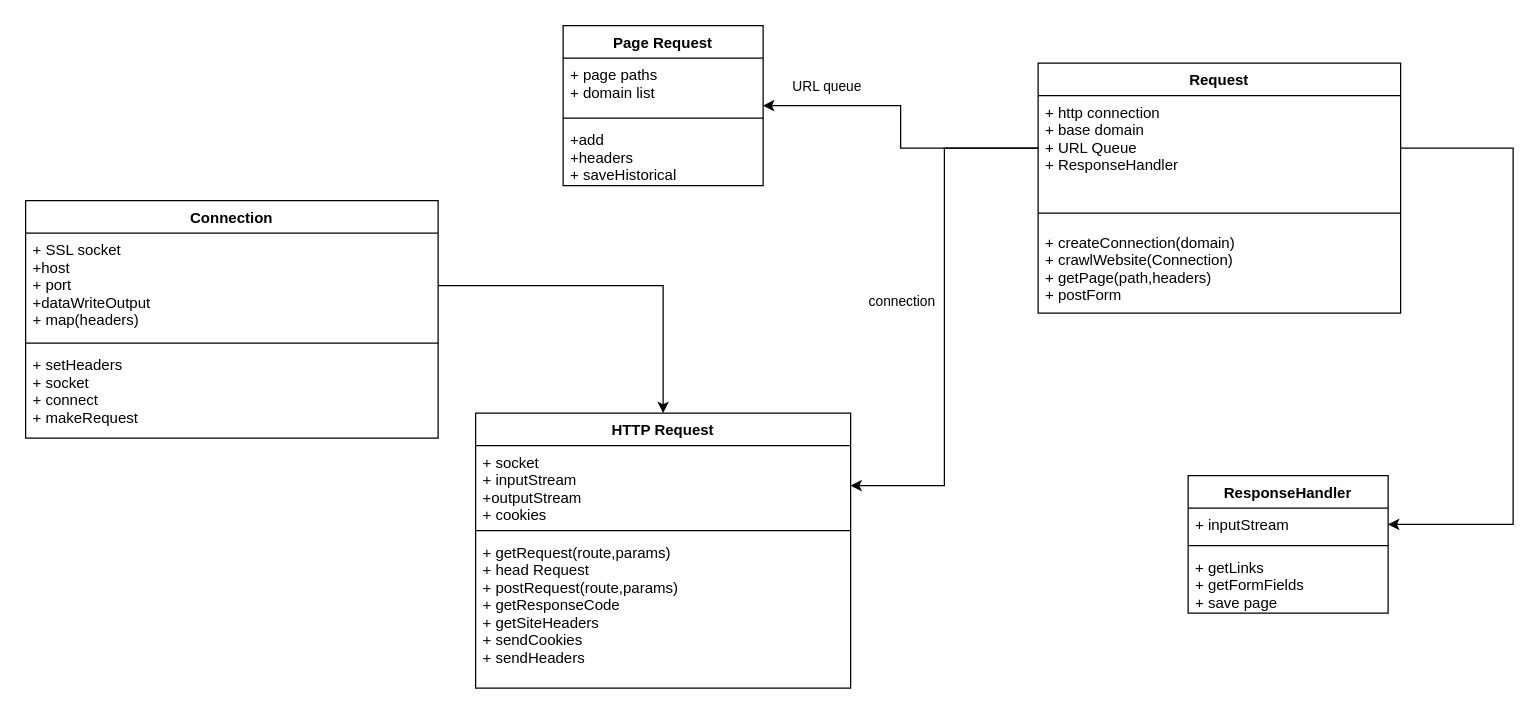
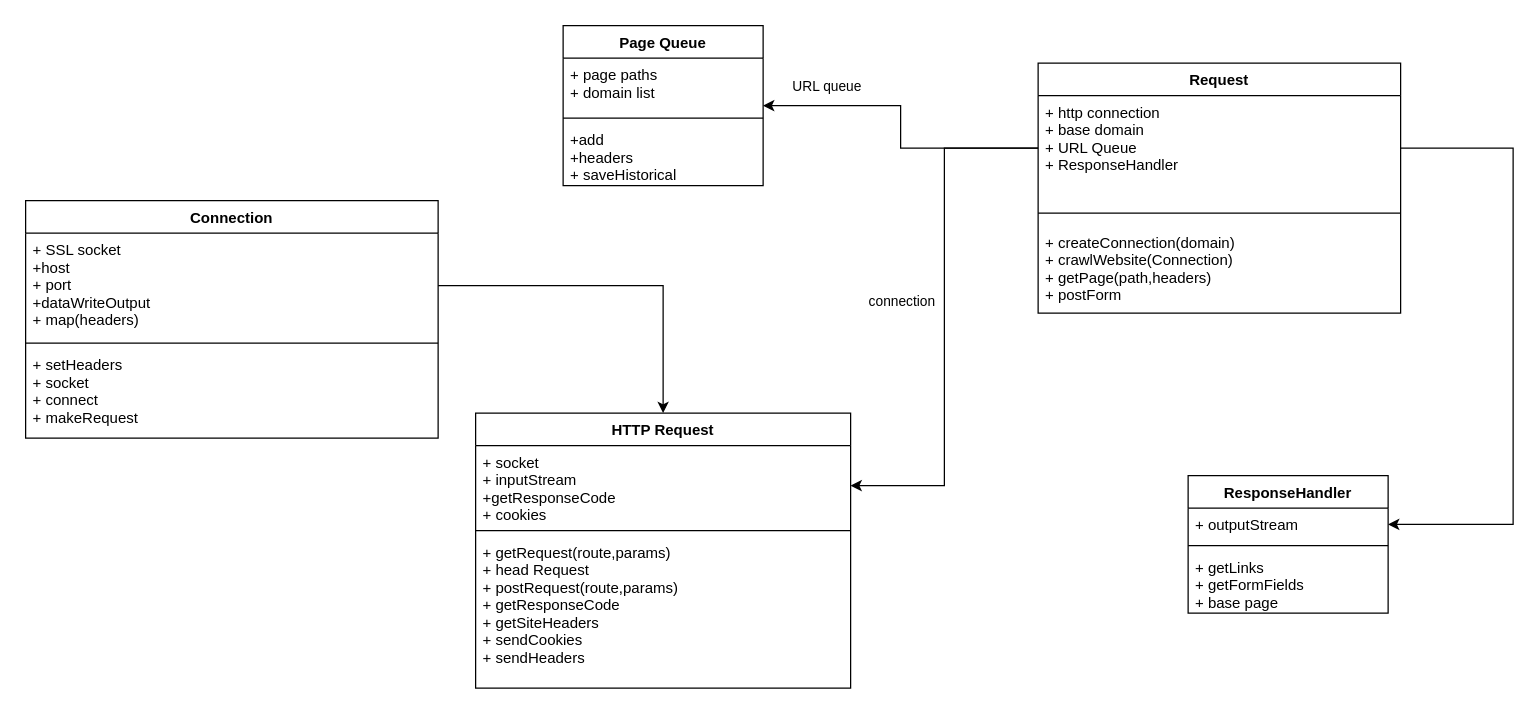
  <mxCell id="0" />
  <mxCell id="1" parent="0" />
  <mxCell id="2" style="edgeStyle=orthogonalEdgeStyle;rounded=0;orthogonalLoop=1;jettySize=auto;html=1;" parent="1" source="7" target="14" edge="1"><mxGeometry relative="1" as="geometry" /></mxCell>
  <mxCell id="3" value="URL queue&lt;br&gt;" style="edgeLabel;html=1;align=center;verticalAlign=middle;resizable=0;points=[];" parent="2" vertex="1" connectable="0"><mxGeometry x="0.659" y="3" relative="1" as="geometry"><mxPoint x="7" y="-19" as="offset" /></mxGeometry></mxCell>
  <mxCell id="4" style="edgeStyle=orthogonalEdgeStyle;rounded=0;orthogonalLoop=1;jettySize=auto;html=1;entryX=1;entryY=0.5;entryDx=0;entryDy=0;" parent="1" source="7" target="11" edge="1"><mxGeometry relative="1" as="geometry"><mxPoint x="780" y="388" as="targetPoint" /></mxGeometry></mxCell>
  <mxCell id="5" value="connection" style="edgeLabel;html=1;align=center;verticalAlign=middle;resizable=0;points=[];" parent="4" vertex="1" connectable="0"><mxGeometry x="-0.219" y="1" relative="1" as="geometry"><mxPoint x="-36" y="33" as="offset" /></mxGeometry></mxCell>
  <mxCell id="6" value="Request" style="swimlane;fontStyle=1;align=center;verticalAlign=top;childLayout=stackLayout;horizontal=1;startSize=26;horizontalStack=0;resizeParent=1;resizeParentMax=0;resizeLast=0;collapsible=1;marginBottom=0;" parent="1" vertex="1"><mxGeometry x="830" y="50" width="290" height="200" as="geometry" /></mxCell>
  <mxCell id="7" value="+ http connection&#10;+ base domain&#10;+ URL Queue&#10;+ ResponseHandler&#10;" style="text;strokeColor=none;fillColor=none;align=left;verticalAlign=top;spacingLeft=4;spacingRight=4;overflow=hidden;rotatable=0;points=[[0,0.5],[1,0.5]];portConstraint=eastwest;" parent="6" vertex="1"><mxGeometry y="26" width="290" height="84" as="geometry" /></mxCell>
  <mxCell id="8" value="" style="line;strokeWidth=1;fillColor=none;align=left;verticalAlign=middle;spacingTop=-1;spacingLeft=3;spacingRight=3;rotatable=0;labelPosition=right;points=[];portConstraint=eastwest;" parent="6" vertex="1"><mxGeometry y="110" width="290" height="20" as="geometry" /></mxCell>
  <mxCell id="9" value="+ createConnection(domain)&#10;+ crawlWebsite(Connection)&#10;+ getPage(path,headers)&#10;+ postForm" style="text;strokeColor=none;fillColor=none;align=left;verticalAlign=top;spacingLeft=4;spacingRight=4;overflow=hidden;rotatable=0;points=[[0,0.5],[1,0.5]];portConstraint=eastwest;" parent="6" vertex="1"><mxGeometry y="130" width="290" height="70" as="geometry" /></mxCell>
  <mxCell id="10" value="HTTP Request" style="swimlane;fontStyle=1;align=center;verticalAlign=top;childLayout=stackLayout;horizontal=1;startSize=26;horizontalStack=0;resizeParent=1;resizeParentMax=0;resizeLast=0;collapsible=1;marginBottom=0;" parent="1" vertex="1"><mxGeometry x="380" y="330" width="300" height="220" as="geometry" /></mxCell>
- <mxCell id="11" value="+ socket&#10;+ inputStream&#10;+outputStream&#10;+ cookies" style="text;strokeColor=none;fillColor=none;align=left;verticalAlign=top;spacingLeft=4;spacingRight=4;overflow=hidden;rotatable=0;points=[[0,0.5],[1,0.5]];portConstraint=eastwest;" parent="10" vertex="1"><mxGeometry y="26" width="300" height="64" as="geometry" /></mxCell>
+ <mxCell id="11" value="+ socket&#10;+ inputStream&#10;+getResponseCode&#10;+ cookies" style="text;strokeColor=none;fillColor=none;align=left;verticalAlign=top;spacingLeft=4;spacingRight=4;overflow=hidden;rotatable=0;points=[[0,0.5],[1,0.5]];portConstraint=eastwest;" parent="10" vertex="1"><mxGeometry y="26" width="300" height="64" as="geometry" /></mxCell>
  <mxCell id="12" value="" style="line;strokeWidth=1;fillColor=none;align=left;verticalAlign=middle;spacingTop=-1;spacingLeft=3;spacingRight=3;rotatable=0;labelPosition=right;points=[];portConstraint=eastwest;" parent="10" vertex="1"><mxGeometry y="90" width="300" height="8" as="geometry" /></mxCell>
  <mxCell id="13" value="+ getRequest(route,params)&#10;+ head Request&#10;+ postRequest(route,params)&#10;+ getResponseCode&#10;+ getSiteHeaders&#10;+ sendCookies&#10;+ sendHeaders" style="text;strokeColor=none;fillColor=none;align=left;verticalAlign=top;spacingLeft=4;spacingRight=4;overflow=hidden;rotatable=0;points=[[0,0.5],[1,0.5]];portConstraint=eastwest;" parent="10" vertex="1"><mxGeometry y="98" width="300" height="122" as="geometry" /></mxCell>
- <mxCell id="14" value="Page Request&#10;" style="swimlane;fontStyle=1;align=center;verticalAlign=top;childLayout=stackLayout;horizontal=1;startSize=26;horizontalStack=0;resizeParent=1;resizeParentMax=0;resizeLast=0;collapsible=1;marginBottom=0;" parent="1" vertex="1"><mxGeometry x="450" y="20" width="160" height="128" as="geometry" /></mxCell>
+ <mxCell id="14" value="Page Queue&#10;" style="swimlane;fontStyle=1;align=center;verticalAlign=top;childLayout=stackLayout;horizontal=1;startSize=26;horizontalStack=0;resizeParent=1;resizeParentMax=0;resizeLast=0;collapsible=1;marginBottom=0;" parent="1" vertex="1"><mxGeometry x="450" y="20" width="160" height="128" as="geometry" /></mxCell>
  <mxCell id="15" value="+ page paths&#10;+ domain list" style="text;strokeColor=none;fillColor=none;align=left;verticalAlign=top;spacingLeft=4;spacingRight=4;overflow=hidden;rotatable=0;points=[[0,0.5],[1,0.5]];portConstraint=eastwest;" parent="14" vertex="1"><mxGeometry y="26" width="160" height="44" as="geometry" /></mxCell>
  <mxCell id="16" value="" style="line;strokeWidth=1;fillColor=none;align=left;verticalAlign=middle;spacingTop=-1;spacingLeft=3;spacingRight=3;rotatable=0;labelPosition=right;points=[];portConstraint=eastwest;" parent="14" vertex="1"><mxGeometry y="70" width="160" height="8" as="geometry" /></mxCell>
  <mxCell id="17" value="+add&#10;+headers&#10;+ saveHistorical" style="text;strokeColor=none;fillColor=none;align=left;verticalAlign=top;spacingLeft=4;spacingRight=4;overflow=hidden;rotatable=0;points=[[0,0.5],[1,0.5]];portConstraint=eastwest;" parent="14" vertex="1"><mxGeometry y="78" width="160" height="50" as="geometry" /></mxCell>
  <mxCell id="18" style="edgeStyle=orthogonalEdgeStyle;rounded=0;orthogonalLoop=1;jettySize=auto;html=1;" parent="1" source="20" target="10" edge="1"><mxGeometry relative="1" as="geometry" /></mxCell>
  <mxCell id="19" value="Connection" style="swimlane;fontStyle=1;align=center;verticalAlign=top;childLayout=stackLayout;horizontal=1;startSize=26;horizontalStack=0;resizeParent=1;resizeParentMax=0;resizeLast=0;collapsible=1;marginBottom=0;" parent="1" vertex="1"><mxGeometry x="20" y="160" width="330" height="190" as="geometry" /></mxCell>
  <mxCell id="20" value="+ SSL socket&#10;+host&#10;+ port&#10;+dataWriteOutput&#10;+ map(headers)&#10;" style="text;strokeColor=none;fillColor=none;align=left;verticalAlign=top;spacingLeft=4;spacingRight=4;overflow=hidden;rotatable=0;points=[[0,0.5],[1,0.5]];portConstraint=eastwest;" parent="19" vertex="1"><mxGeometry y="26" width="330" height="84" as="geometry" /></mxCell>
  <mxCell id="21" value="" style="line;strokeWidth=1;fillColor=none;align=left;verticalAlign=middle;spacingTop=-1;spacingLeft=3;spacingRight=3;rotatable=0;labelPosition=right;points=[];portConstraint=eastwest;" parent="19" vertex="1"><mxGeometry y="110" width="330" height="8" as="geometry" /></mxCell>
  <mxCell id="22" value="+ setHeaders&#10;+ socket&#10;+ connect&#10;+ makeRequest" style="text;strokeColor=none;fillColor=none;align=left;verticalAlign=top;spacingLeft=4;spacingRight=4;overflow=hidden;rotatable=0;points=[[0,0.5],[1,0.5]];portConstraint=eastwest;" parent="19" vertex="1"><mxGeometry y="118" width="330" height="72" as="geometry" /></mxCell>
  <mxCell id="23" value="ResponseHandler" style="swimlane;fontStyle=1;align=center;verticalAlign=top;childLayout=stackLayout;horizontal=1;startSize=26;horizontalStack=0;resizeParent=1;resizeParentMax=0;resizeLast=0;collapsible=1;marginBottom=0;" parent="1" vertex="1"><mxGeometry x="950" y="380" width="160" height="110" as="geometry" /></mxCell>
- <mxCell id="24" value="+ inputStream" style="text;strokeColor=none;fillColor=none;align=left;verticalAlign=top;spacingLeft=4;spacingRight=4;overflow=hidden;rotatable=0;points=[[0,0.5],[1,0.5]];portConstraint=eastwest;" parent="23" vertex="1"><mxGeometry y="26" width="160" height="26" as="geometry" /></mxCell>
+ <mxCell id="24" value="+ outputStream" style="text;strokeColor=none;fillColor=none;align=left;verticalAlign=top;spacingLeft=4;spacingRight=4;overflow=hidden;rotatable=0;points=[[0,0.5],[1,0.5]];portConstraint=eastwest;" parent="23" vertex="1"><mxGeometry y="26" width="160" height="26" as="geometry" /></mxCell>
  <mxCell id="25" value="" style="line;strokeWidth=1;fillColor=none;align=left;verticalAlign=middle;spacingTop=-1;spacingLeft=3;spacingRight=3;rotatable=0;labelPosition=right;points=[];portConstraint=eastwest;" parent="23" vertex="1"><mxGeometry y="52" width="160" height="8" as="geometry" /></mxCell>
- <mxCell id="26" value="+ getLinks&#10;+ getFormFields&#10;+ save page" style="text;strokeColor=none;fillColor=none;align=left;verticalAlign=top;spacingLeft=4;spacingRight=4;overflow=hidden;rotatable=0;points=[[0,0.5],[1,0.5]];portConstraint=eastwest;" parent="23" vertex="1"><mxGeometry y="60" width="160" height="50" as="geometry" /></mxCell>
+ <mxCell id="26" value="+ getLinks&#10;+ getFormFields&#10;+ base page" style="text;strokeColor=none;fillColor=none;align=left;verticalAlign=top;spacingLeft=4;spacingRight=4;overflow=hidden;rotatable=0;points=[[0,0.5],[1,0.5]];portConstraint=eastwest;" parent="23" vertex="1"><mxGeometry y="60" width="160" height="50" as="geometry" /></mxCell>
  <mxCell id="27" style="edgeStyle=orthogonalEdgeStyle;rounded=0;orthogonalLoop=1;jettySize=auto;html=1;entryX=1;entryY=0.5;entryDx=0;entryDy=0;" edge="1" parent="1" source="7" target="24"><mxGeometry relative="1" as="geometry"><Array as="points"><mxPoint x="1210" y="118" /><mxPoint x="1210" y="419" /></Array></mxGeometry></mxCell>
